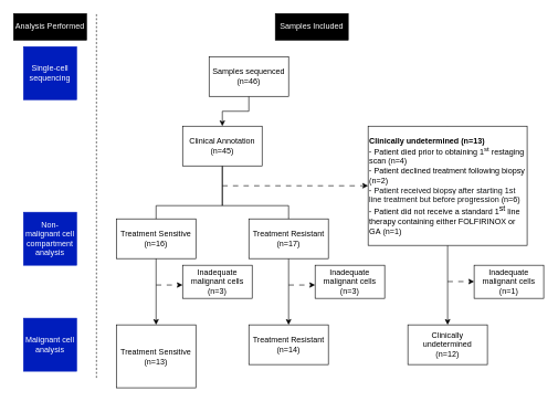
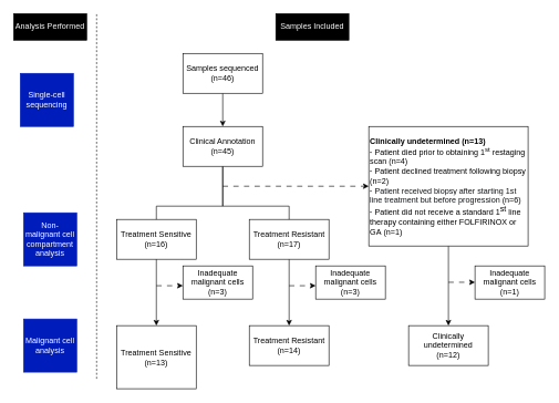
  <mxCell id="0" />
  <mxCell id="1" parent="0" />
  <mxCell id="2" style="edgeStyle=orthogonalEdgeStyle;rounded=0;orthogonalLoop=1;jettySize=auto;html=1;exitX=0.5;exitY=1;exitDx=0;exitDy=0;entryX=0.5;entryY=0;entryDx=0;entryDy=0;" parent="1" source="3" target="6" edge="1"><mxGeometry relative="1" as="geometry" /></mxCell>
- <mxCell id="3" value="Samples sequenced&lt;div&gt;(n=46)&lt;/div&gt;" style="rounded=0;whiteSpace=wrap;html=1;" parent="1" vertex="1"><mxGeometry x="315" y="85" width="120" height="60" as="geometry" /></mxCell>
+ <mxCell id="3" value="Samples sequenced&lt;div&gt;(n=46)&lt;/div&gt;" style="rounded=0;whiteSpace=wrap;html=1;" parent="1" vertex="1"><mxGeometry x="275" y="80" width="120" height="60" as="geometry" /></mxCell>
  <mxCell id="4" style="edgeStyle=orthogonalEdgeStyle;rounded=0;orthogonalLoop=1;jettySize=auto;html=1;exitX=0.5;exitY=1;exitDx=0;exitDy=0;" parent="1" source="6" target="7" edge="1"><mxGeometry relative="1" as="geometry"><Array as="points"><mxPoint x="335" y="310" /><mxPoint x="235" y="310" /></Array></mxGeometry></mxCell>
  <mxCell id="5" style="edgeStyle=orthogonalEdgeStyle;rounded=0;orthogonalLoop=1;jettySize=auto;html=1;exitX=0.5;exitY=1;exitDx=0;exitDy=0;" parent="1" source="6" edge="1"><mxGeometry relative="1" as="geometry"><mxPoint x="435" y="360" as="targetPoint" /><Array as="points"><mxPoint x="335" y="310" /><mxPoint x="435" y="310" /></Array></mxGeometry></mxCell>
  <mxCell id="6" value="Clinical Annotation&lt;div&gt;(n=45)&lt;/div&gt;" style="rounded=0;whiteSpace=wrap;html=1;" parent="1" vertex="1"><mxGeometry x="275" y="190" width="120" height="60" as="geometry" /></mxCell>
  <mxCell id="7" value="Treatment Sensitive&lt;div&gt;(n=13)&lt;/div&gt;" style="rounded=0;whiteSpace=wrap;html=1;" parent="1" vertex="1"><mxGeometry x="175" y="490" width="120" height="95" as="geometry" /></mxCell>
  <mxCell id="8" value="Treatment Resistant&lt;div&gt;(n=14)&lt;/div&gt;" style="rounded=0;whiteSpace=wrap;html=1;" parent="1" vertex="1"><mxGeometry x="375" y="490" width="120" height="60" as="geometry" /></mxCell>
- <mxCell id="9" value="Single-cell sequencing" style="rounded=0;whiteSpace=wrap;html=1;fillColor=#001DBC;strokeColor=#001DBC;fontColor=#ffffff;" parent="1" vertex="1"><mxGeometry x="35" y="70" width="80" height="80" as="geometry" /></mxCell>
+ <mxCell id="9" value="Single-cell sequencing" style="rounded=0;whiteSpace=wrap;html=1;fillColor=#001DBC;strokeColor=#001DBC;fontColor=#ffffff;" parent="1" vertex="1"><mxGeometry x="30" y="110" width="80" height="80" as="geometry" /></mxCell>
  <mxCell id="10" value="Non-malignant cell compartment analysis" style="rounded=0;whiteSpace=wrap;html=1;fillColor=#001DBC;strokeColor=#001DBC;fontColor=#ffffff;" parent="1" vertex="1"><mxGeometry x="35" y="320" width="80" height="80" as="geometry" /></mxCell>
  <mxCell id="11" value="Malignant cell analysis" style="rounded=0;whiteSpace=wrap;html=1;fillColor=#001DBC;strokeColor=#001DBC;fontColor=#ffffff;" parent="1" vertex="1"><mxGeometry x="35" y="480" width="80" height="80" as="geometry" /></mxCell>
  <mxCell id="12" value="Inadequate malignant cells&lt;div&gt;(n=3)&lt;/div&gt;" style="rounded=0;whiteSpace=wrap;html=1;" parent="1" vertex="1"><mxGeometry x="275" y="400" width="105" height="50" as="geometry" /></mxCell>
  <mxCell id="13" value="Treatment Sensitive&lt;div&gt;(n=16)&lt;/div&gt;" style="rounded=0;whiteSpace=wrap;html=1;" parent="1" vertex="1"><mxGeometry x="175" y="330" width="120" height="60" as="geometry" /></mxCell>
  <mxCell id="14" value="Clinically undetermined&lt;div&gt;(n=12)&lt;/div&gt;" style="rounded=0;whiteSpace=wrap;html=1;" parent="1" vertex="1"><mxGeometry x="615" y="490" width="120" height="60" as="geometry" /></mxCell>
  <mxCell id="15" style="edgeStyle=orthogonalEdgeStyle;rounded=0;orthogonalLoop=1;jettySize=auto;html=1;exitX=0.5;exitY=1;exitDx=0;exitDy=0;" parent="1" source="16" target="8" edge="1"><mxGeometry relative="1" as="geometry" /></mxCell>
  <mxCell id="16" value="Treatment Resistant&lt;div&gt;(n=17)&lt;/div&gt;" style="rounded=0;whiteSpace=wrap;html=1;" parent="1" vertex="1"><mxGeometry x="375" y="330" width="120" height="60" as="geometry" /></mxCell>
  <mxCell id="17" value="Inadequate malignant cells&lt;div&gt;(n=3)&lt;/div&gt;" style="rounded=0;whiteSpace=wrap;html=1;" parent="1" vertex="1"><mxGeometry x="475" y="400" width="105" height="50" as="geometry" /></mxCell>
  <mxCell id="18" value="" style="endArrow=classic;html=1;rounded=0;dashed=1;dashPattern=8 8;entryX=0.003;entryY=0.403;entryDx=0;entryDy=0;entryPerimeter=0;" parent="1" edge="1"><mxGeometry width="50" height="50" relative="1" as="geometry"><mxPoint x="435" y="429.85" as="sourcePoint" /><mxPoint x="475" y="429.85" as="targetPoint" /></mxGeometry></mxCell>
  <mxCell id="19" value="" style="endArrow=classic;html=1;rounded=0;dashed=1;dashPattern=8 8;entryX=0.003;entryY=0.403;entryDx=0;entryDy=0;entryPerimeter=0;" parent="1" edge="1"><mxGeometry width="50" height="50" relative="1" as="geometry"><mxPoint x="235" y="429.85" as="sourcePoint" /><mxPoint x="275" y="429.85" as="targetPoint" /></mxGeometry></mxCell>
  <mxCell id="20" style="edgeStyle=orthogonalEdgeStyle;rounded=0;orthogonalLoop=1;jettySize=auto;html=1;exitX=0.5;exitY=1;exitDx=0;exitDy=0;entryX=0.5;entryY=0;entryDx=0;entryDy=0;" parent="1" source="25" target="14" edge="1"><mxGeometry relative="1" as="geometry"><mxPoint x="674.68" y="210" as="sourcePoint" /><mxPoint x="674.68" y="350" as="targetPoint" /></mxGeometry></mxCell>
  <mxCell id="21" value="Inadequate malignant cells&lt;div&gt;(n=1)&lt;/div&gt;" style="rounded=0;whiteSpace=wrap;html=1;" parent="1" vertex="1"><mxGeometry x="715" y="400" width="105" height="50" as="geometry" /></mxCell>
  <mxCell id="22" value="" style="endArrow=classic;html=1;rounded=0;dashed=1;dashPattern=8 8;entryX=0.003;entryY=0.403;entryDx=0;entryDy=0;entryPerimeter=0;" parent="1" edge="1"><mxGeometry width="50" height="50" relative="1" as="geometry"><mxPoint x="675" y="424.68" as="sourcePoint" /><mxPoint x="715" y="424.68" as="targetPoint" /></mxGeometry></mxCell>
  <mxCell id="23" value="" style="endArrow=classic;html=1;rounded=0;dashed=1;dashPattern=8 8;entryX=0;entryY=0.5;entryDx=0;entryDy=0;" parent="1" target="25" edge="1"><mxGeometry width="50" height="50" relative="1" as="geometry"><mxPoint x="335" y="280" as="sourcePoint" /><mxPoint x="565" y="280" as="targetPoint" /></mxGeometry></mxCell>
  <mxCell id="24" value="" style="edgeStyle=orthogonalEdgeStyle;rounded=0;orthogonalLoop=1;jettySize=auto;html=1;exitX=0.5;exitY=1;exitDx=0;exitDy=0;entryX=0.5;entryY=0;entryDx=0;entryDy=0;" parent="1" target="25" edge="1"><mxGeometry relative="1" as="geometry"><mxPoint x="674.68" y="240" as="sourcePoint" /><mxPoint x="675" y="560" as="targetPoint" /></mxGeometry></mxCell>
  <mxCell id="25" value="&lt;div style=&quot;&quot;&gt;&lt;b&gt;Clinically undetermined (n=13)&lt;/b&gt;&lt;/div&gt;&lt;div style=&quot;&quot;&gt;&lt;font face=&quot;Helvetica&quot;&gt;&lt;span style=&quot;background-color: transparent; color: light-dark(rgb(0, 0, 0), rgb(255, 255, 255));&quot;&gt;&lt;b style=&quot;&quot;&gt;· &lt;/b&gt;Patient died prior to obtaining 1&lt;sup&gt;st&lt;/sup&gt; restaging&lt;/span&gt;&lt;/font&gt;&lt;/div&gt;&lt;div style=&quot;&quot;&gt;&lt;font face=&quot;Helvetica&quot;&gt;&lt;span style=&quot;background-color: transparent; color: light-dark(rgb(0, 0, 0), rgb(255, 255, 255));&quot;&gt;scan (n=4)&lt;/span&gt;&lt;br&gt;&lt;b style=&quot;&quot;&gt;· &lt;/b&gt;Patient d&lt;span style=&quot;background-color: transparent; color: light-dark(rgb(0, 0, 0), rgb(255, 255, 255));&quot;&gt;eclined treatment following biopsy (n=2)&lt;/span&gt;&lt;br&gt;&lt;b style=&quot;&quot;&gt;·&amp;nbsp;&lt;/b&gt;&lt;span style=&quot;caret-color: rgb(251, 74, 62); color: rgb(16, 18, 20); white-space-collapse: preserve; background-color: rgb(255, 255, 255);&quot;&gt;Patient received biopsy after starting 1st line treatment but before progression &lt;/span&gt;&lt;span style=&quot;background-color: transparent; color: light-dark(rgb(0, 0, 0), rgb(255, 255, 255));&quot;&gt;(n=6)&lt;/span&gt;&lt;br&gt;&lt;b style=&quot;&quot;&gt;·&amp;nbsp;&lt;/b&gt;Patient did not receive a standard 1&lt;span style=&quot;vertical-align: super;&quot;&gt;st&lt;/span&gt; line&lt;br&gt;therapy containing either FOLFIRINOX or GA&amp;nbsp;&lt;span style=&quot;background-color: transparent; color: light-dark(rgb(0, 0, 0), rgb(255, 255, 255));&quot;&gt;(n=1)&lt;/span&gt;&lt;/font&gt;&lt;/div&gt;" style="rounded=0;whiteSpace=wrap;html=1;align=left;" parent="1" vertex="1"><mxGeometry x="555" y="190" width="240" height="180" as="geometry" /></mxCell>
  <mxCell id="26" value="" style="endArrow=none;dashed=1;html=1;rounded=0;" edge="1" parent="1"><mxGeometry width="50" height="50" relative="1" as="geometry"><mxPoint x="145" y="570" as="sourcePoint" /><mxPoint x="145" y="20" as="targetPoint" /></mxGeometry></mxCell>
  <mxCell id="27" value="&lt;font style=&quot;color: rgb(255, 255, 255);&quot;&gt;Analysis Performed&lt;/font&gt;" style="rounded=0;whiteSpace=wrap;html=1;fillColor=#000000;" vertex="1" parent="1"><mxGeometry x="20" y="20" width="110" height="40" as="geometry" /></mxCell>
  <mxCell id="28" value="&lt;font style=&quot;color: rgb(255, 255, 255);&quot;&gt;Samples Included&lt;/font&gt;" style="rounded=0;whiteSpace=wrap;html=1;fillColor=#000000;" vertex="1" parent="1"><mxGeometry x="415" y="20" width="110" height="40" as="geometry" /></mxCell>
